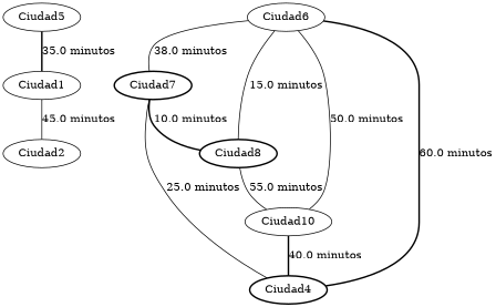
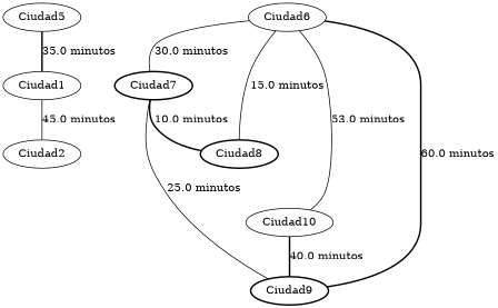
  strict graph {
    node [style=solid]
    edge [style=solid]
    n1 [label=Ciudad1]
    n2 [label=Ciudad2]
    n3 [label=Ciudad5]
    n4 [label=Ciudad6]
    n5 [label=Ciudad7 style=bold]
    n6 [label=Ciudad8 style=bold]
    n7 [label=Ciudad10]
-   n8 [label=Ciudad4 style=bold]
+   n8 [label=Ciudad9 style=bold]
    n1 -- n2 [label="45.0 minutos"]
    n3 -- n1 [label="35.0 minutos" style=bold]
-   n4 -- n5 [label="38.0 minutos"]
+   n4 -- n5 [label="30.0 minutos"]
    n4 -- n6 [label="15.0 minutos"]
-   n4 -- n7 [label="50.0 minutos"]
+   n4 -- n7 [label="53.0 minutos"]
    n5 -- n6 [label="10.0 minutos" style=bold]
    n5 -- n8 [label="25.0 minutos"]
-   n6 -- n7 [label="55.0 minutos"]
    n7 -- n8 [label="40.0 minutos" style=bold]
    n8 -- n4 [label="60.0 minutos" style=bold]
  }
